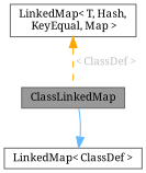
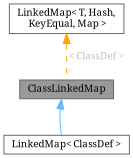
  digraph {
    fontname="Noto Serif"
    node [color=gray40 fillcolor=white fontname="Noto Serif" fontsize=10 shape=box style=filled]
    edge [dir=back fontname="Noto Serif" fontsize=10 labelfontname=Helvetica labelfontsize=10]
    n1 [fillcolor=grey60 fontcolor=black height=0.2 label=ClassLinkedMap width=0.4]
    n2 [height=0.2 label="LinkedMap\< ClassDef \>" width=0.4]
    n3 [height=0.2 label="LinkedMap\< T, Hash,\l KeyEqual, Map \>" width=0.4]
-   n2 -> n1 [color=steelblue1 style=solid]
+   n1 -> n2 [color=steelblue1 style=solid]
    n3 -> n1 [color=orange fontcolor=grey label=" \< ClassDef \>" style=dashed]
  }
